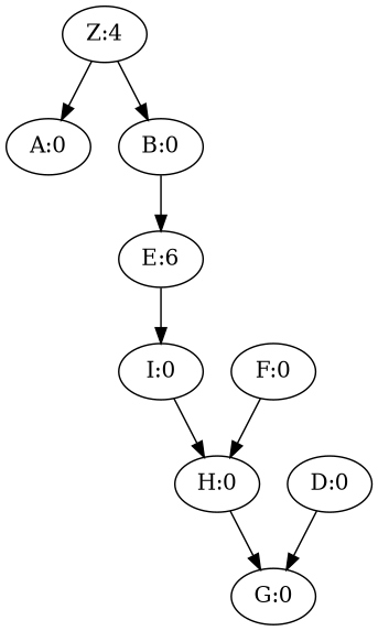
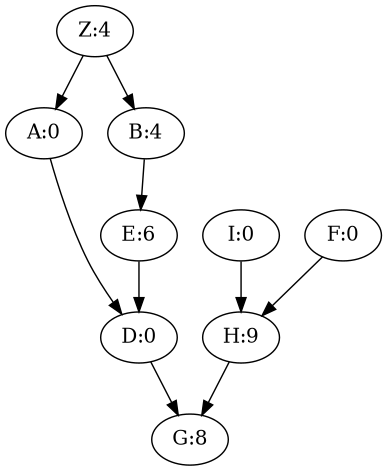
  digraph {
    n1 [label="Z:4"]
    n2 [label="A:0"]
-   n3 [label="B:0"]
+   n3 [label="B:4"]
    n4 [label="D:0"]
    n5 [label="E:6"]
-   n6 [label="G:0"]
+   n6 [label="G:8"]
    n7 [label="I:0"]
    n8 [label="F:0"]
-   n9 [label="H:0"]
+   n9 [label="H:9"]
    n1 -> n2
    n1 -> n3
+   n2 -> n4
    n3 -> n5
    n4 -> n6
-   n5 -> n7
+   n5 -> n4
    n7 -> n9
    n8 -> n9
    n9 -> n6
  }
